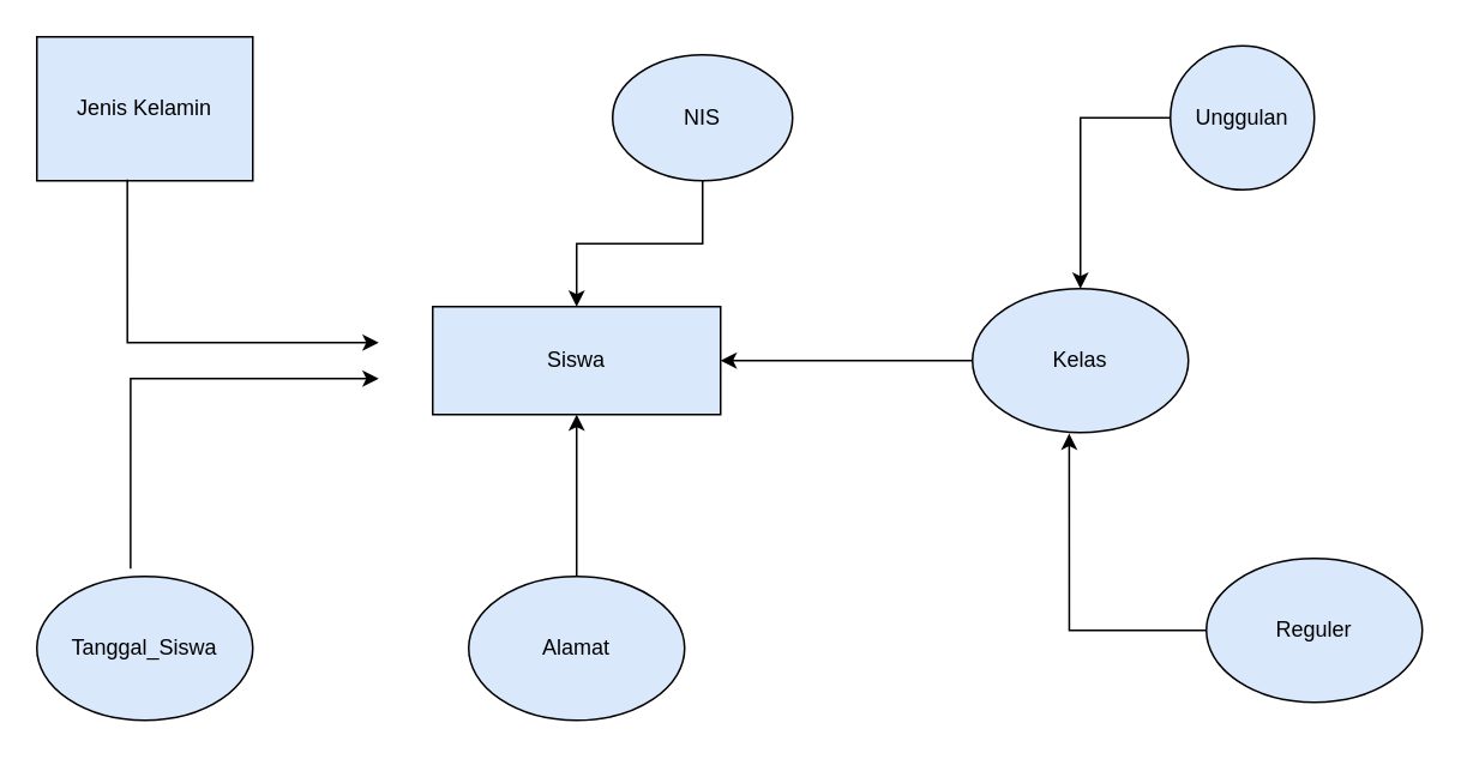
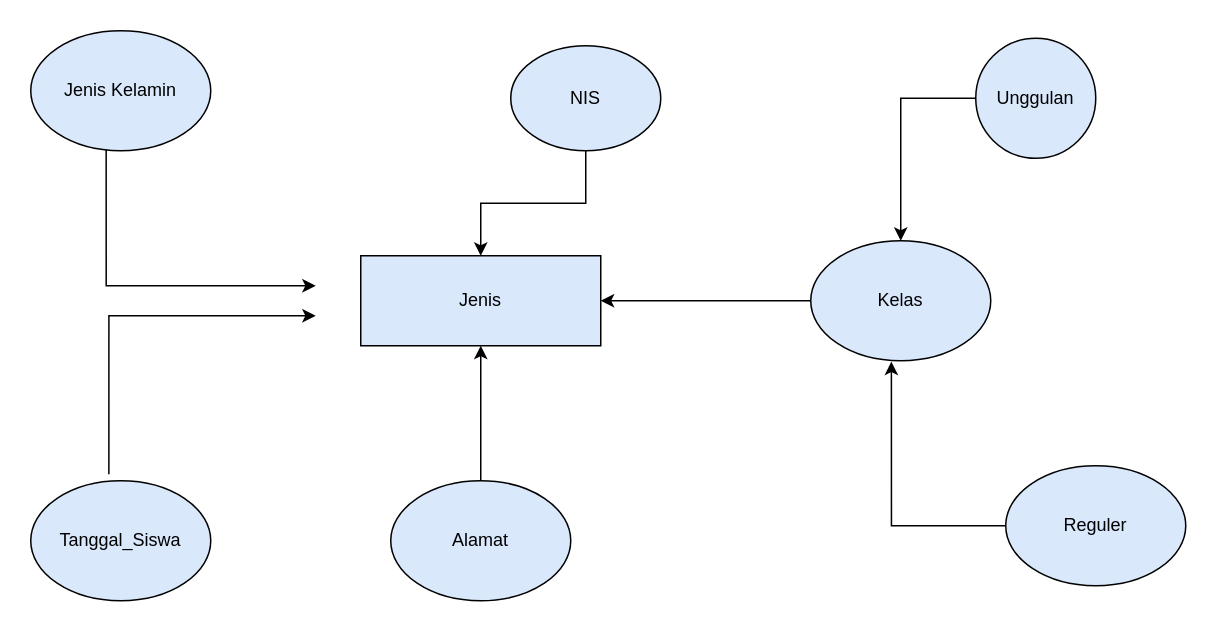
  <mxCell id="0" />
  <mxCell id="1" parent="0" />
- <mxCell id="2" value="Jenis Kelamin" style="whiteSpace=wrap;html=1;fillColor=#dae8fc;rounded=0;" vertex="1" parent="1"><mxGeometry x="20" y="20" width="120" height="80" as="geometry" /></mxCell>
+ <mxCell id="2" value="Jenis Kelamin" style="ellipse;whiteSpace=wrap;html=1;fillColor=#dae8fc;" vertex="1" parent="1"><mxGeometry x="20" y="20" width="120" height="80" as="geometry" /></mxCell>
  <mxCell id="3" value="Tanggal_Siswa" style="ellipse;whiteSpace=wrap;html=1;fillColor=#dae8fc;" vertex="1" parent="1"><mxGeometry x="20" y="320" width="120" height="80" as="geometry" /></mxCell>
  <mxCell id="4" value="" style="endArrow=classic;html=1;rounded=0;edgeStyle=orthogonalEdgeStyle;exitX=0.434;exitY=-0.054;exitDx=0;exitDy=0;exitPerimeter=0;" edge="1" parent="1" source="3"><mxGeometry width="50" height="50" relative="1" as="geometry"><mxPoint x="70" y="300" as="sourcePoint" /><mxPoint x="210" y="210" as="targetPoint" /><Array as="points"><mxPoint x="72" y="210" /><mxPoint x="120" y="210" /></Array></mxGeometry></mxCell>
  <mxCell id="5" value="" style="endArrow=classic;html=1;rounded=0;edgeStyle=orthogonalEdgeStyle;exitX=0.419;exitY=0.991;exitDx=0;exitDy=0;exitPerimeter=0;" edge="1" parent="1" source="2"><mxGeometry width="50" height="50" relative="1" as="geometry"><mxPoint x="70" y="150" as="sourcePoint" /><mxPoint x="210" y="190" as="targetPoint" /><Array as="points"><mxPoint x="70" y="190" /><mxPoint x="120" y="190" /></Array></mxGeometry></mxCell>
- <mxCell id="6" value="Siswa" style="rounded=0;whiteSpace=wrap;html=1;fillColor=#dae8fc;" vertex="1" parent="1"><mxGeometry x="240" y="170" width="160" height="60" as="geometry" /></mxCell>
+ <mxCell id="6" value="Jenis" style="rounded=0;whiteSpace=wrap;html=1;fillColor=#dae8fc;" vertex="1" parent="1"><mxGeometry x="240" y="170" width="160" height="60" as="geometry" /></mxCell>
  <mxCell id="7" value="" style="edgeStyle=orthogonalEdgeStyle;rounded=0;orthogonalLoop=1;jettySize=auto;html=1;" edge="1" parent="1" source="8" target="6"><mxGeometry relative="1" as="geometry"><Array as="points"><mxPoint x="320" y="300" /><mxPoint x="320" y="300" /></Array></mxGeometry></mxCell>
  <mxCell id="8" value="Alamat" style="ellipse;whiteSpace=wrap;html=1;fillColor=#dae8fc;" vertex="1" parent="1"><mxGeometry x="260" y="320" width="120" height="80" as="geometry" /></mxCell>
  <mxCell id="9" value="" style="edgeStyle=orthogonalEdgeStyle;rounded=0;orthogonalLoop=1;jettySize=auto;html=1;" edge="1" parent="1" source="10" target="6"><mxGeometry relative="1" as="geometry" /></mxCell>
  <mxCell id="10" value="NIS" style="ellipse;whiteSpace=wrap;html=1;fillColor=#dae8fc;" vertex="1" parent="1"><mxGeometry x="340" y="30" width="100" height="70" as="geometry" /></mxCell>
  <mxCell id="11" value="Reguler" style="ellipse;whiteSpace=wrap;html=1;fillColor=#dae8fc;" vertex="1" parent="1"><mxGeometry x="670" y="310" width="120" height="80" as="geometry" /></mxCell>
  <mxCell id="12" value="Unggulan" style="ellipse;whiteSpace=wrap;html=1;fillColor=#dae8fc;" vertex="1" parent="1"><mxGeometry x="650" y="25" width="80" height="80" as="geometry" /></mxCell>
  <mxCell id="13" value="" style="endArrow=classic;html=1;rounded=0;edgeStyle=orthogonalEdgeStyle;exitX=0;exitY=0.5;exitDx=0;exitDy=0;" edge="1" parent="1" source="12"><mxGeometry width="50" height="50" relative="1" as="geometry"><mxPoint x="590" y="110" as="sourcePoint" /><mxPoint x="600" y="160" as="targetPoint" /><Array as="points"><mxPoint x="600" y="65" /></Array></mxGeometry></mxCell>
  <mxCell id="14" value="" style="endArrow=classic;html=1;rounded=0;edgeStyle=orthogonalEdgeStyle;exitX=0;exitY=0.5;exitDx=0;exitDy=0;entryX=0.448;entryY=1.007;entryDx=0;entryDy=0;entryPerimeter=0;" edge="1" parent="1" source="11" target="16"><mxGeometry width="50" height="50" relative="1" as="geometry"><mxPoint x="540" y="360" as="sourcePoint" /><mxPoint x="600" y="250" as="targetPoint" /><Array as="points"><mxPoint x="594" y="350" /></Array></mxGeometry></mxCell>
  <mxCell id="15" value="" style="edgeStyle=orthogonalEdgeStyle;rounded=0;orthogonalLoop=1;jettySize=auto;html=1;entryX=1;entryY=0.5;entryDx=0;entryDy=0;" edge="1" parent="1" source="16" target="6"><mxGeometry relative="1" as="geometry"><mxPoint x="474" y="260" as="targetPoint" /><Array as="points"><mxPoint x="520" y="200" /><mxPoint x="520" y="200" /></Array></mxGeometry></mxCell>
  <mxCell id="16" value="Kelas" style="ellipse;whiteSpace=wrap;html=1;fillColor=#dae8fc;" vertex="1" parent="1"><mxGeometry x="540" y="160" width="120" height="80" as="geometry" /></mxCell>
